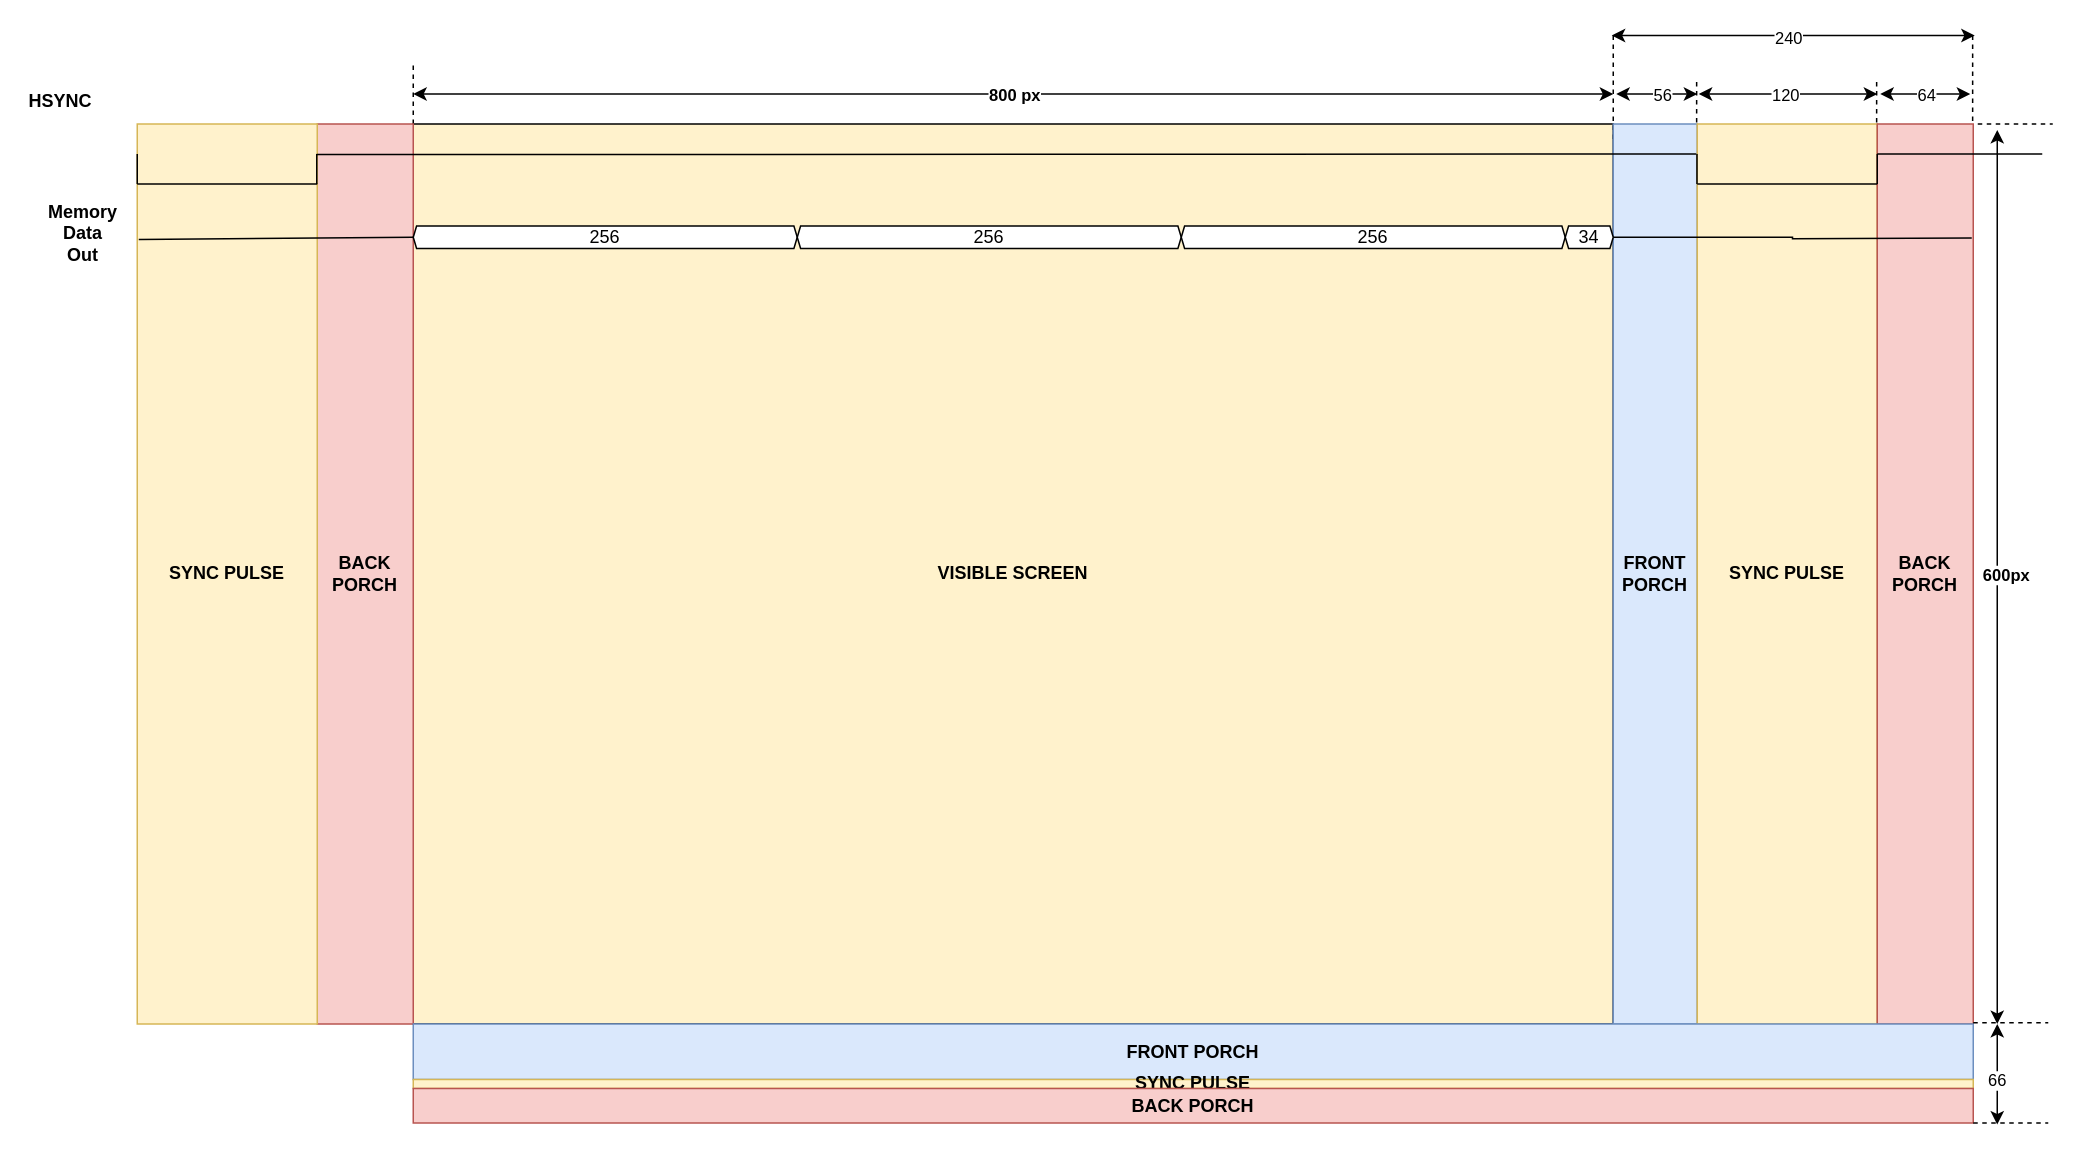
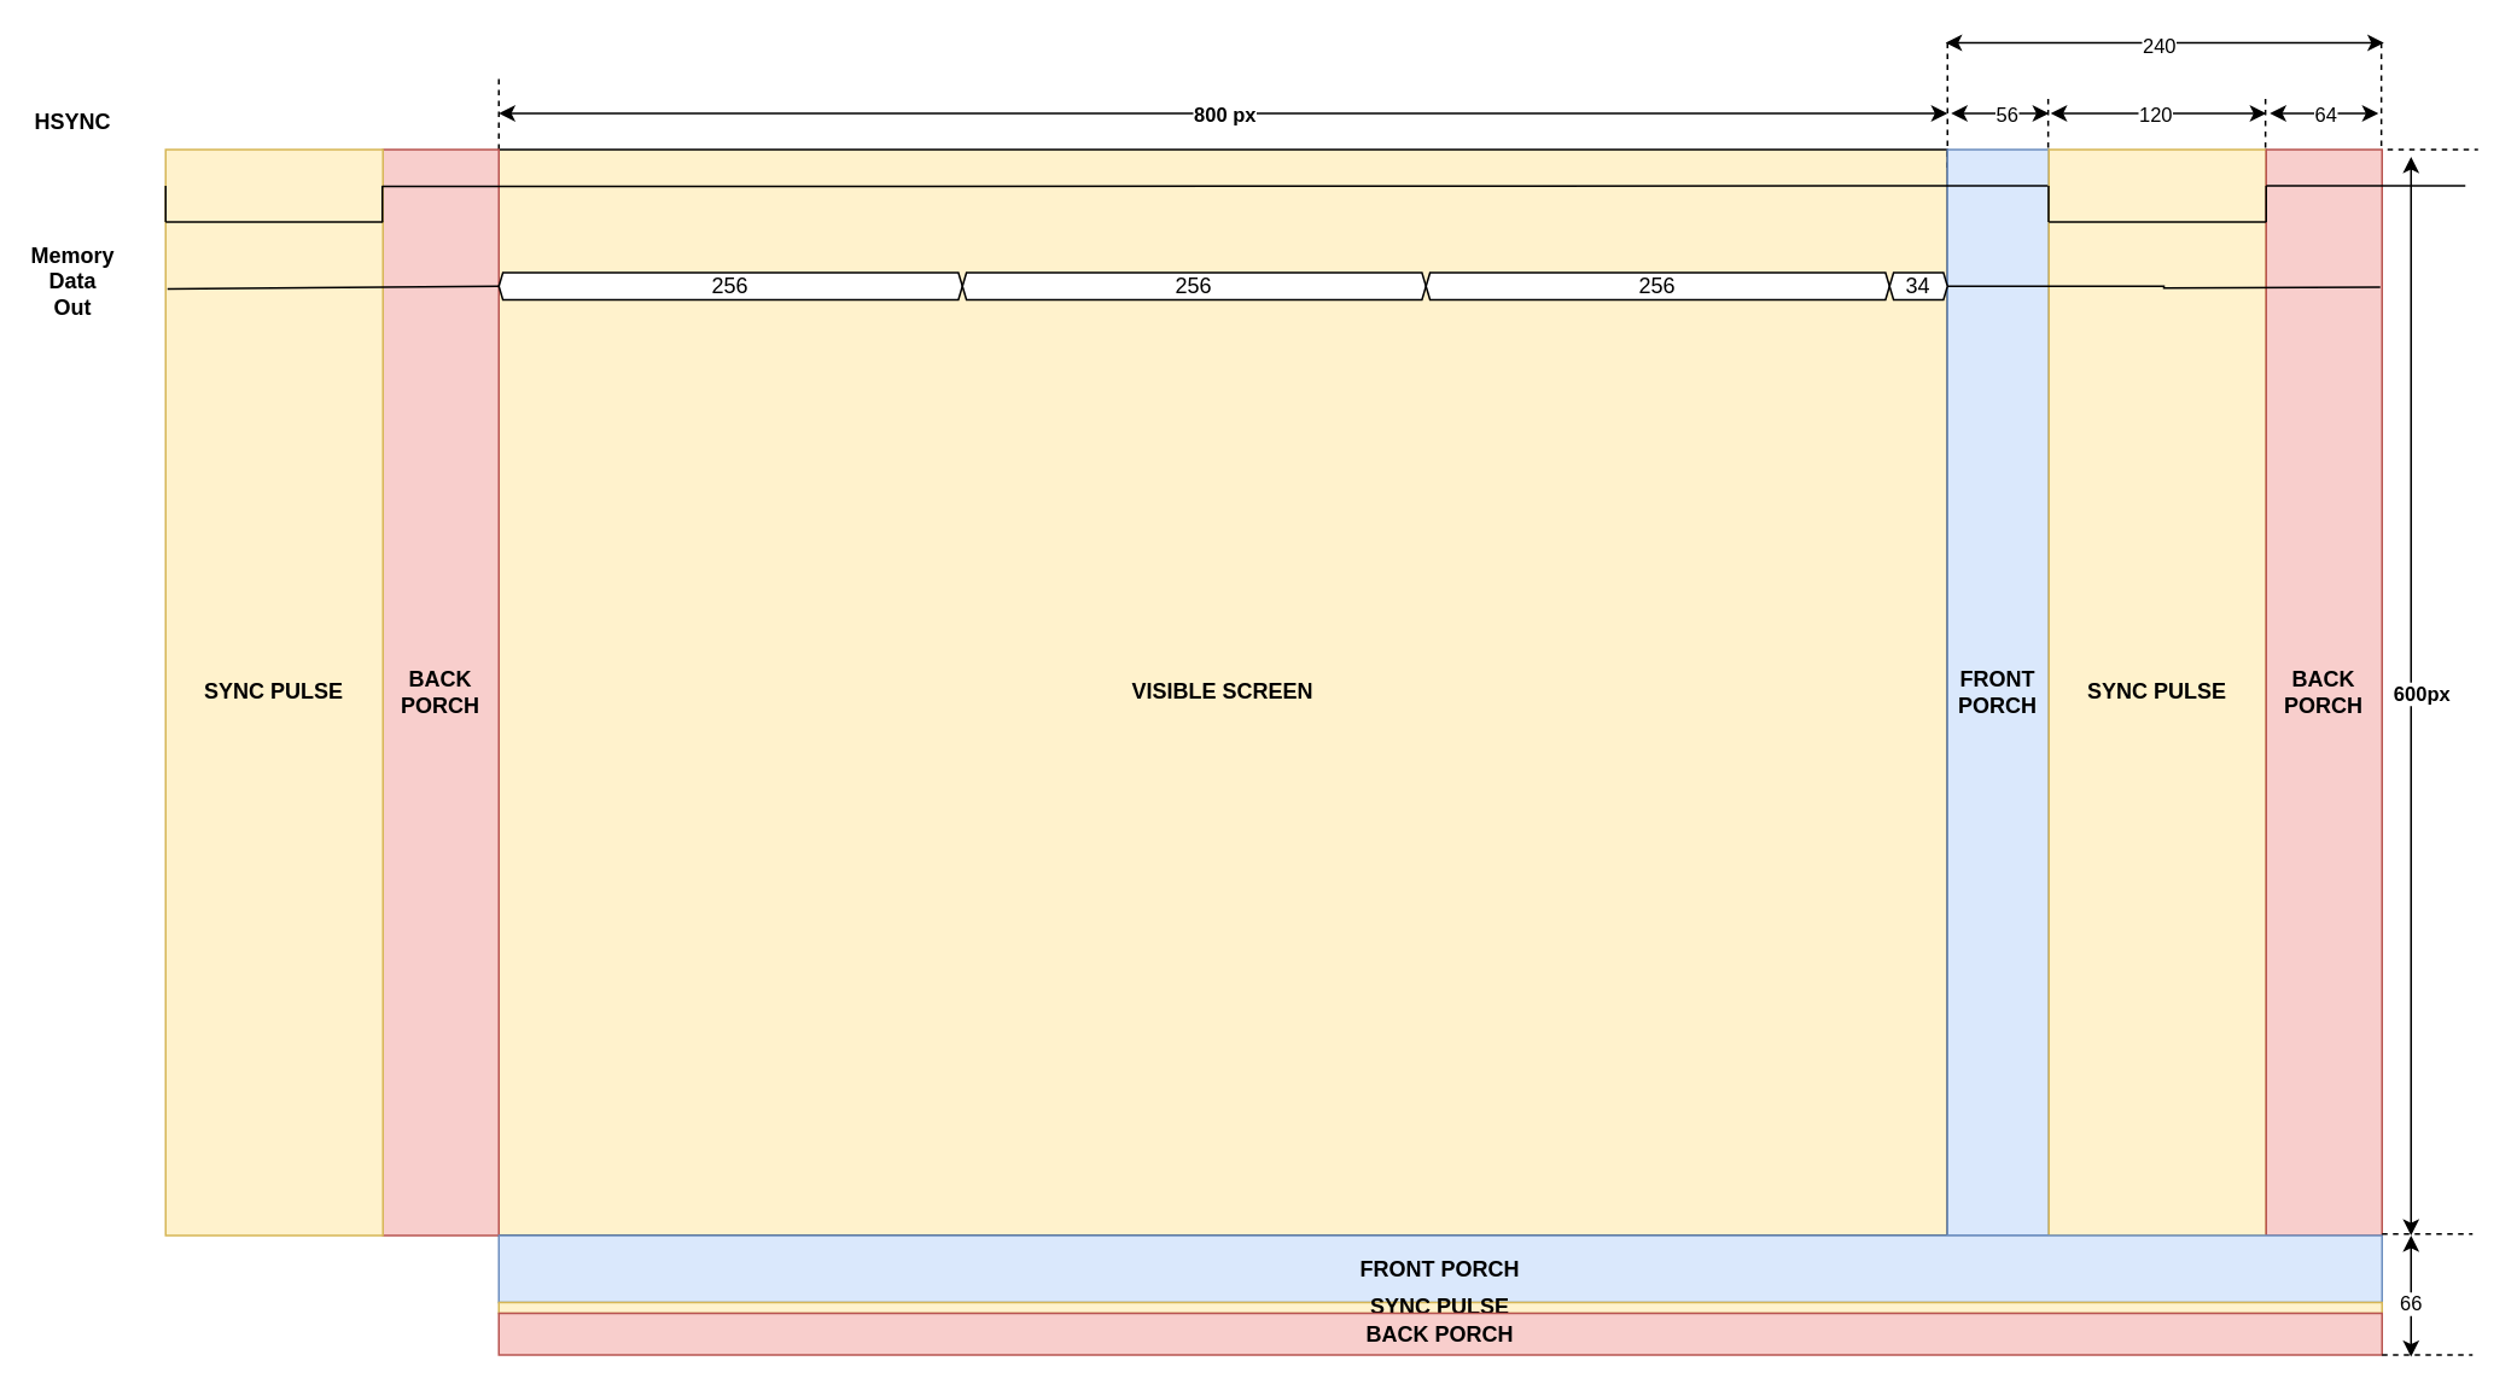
  <mxCell id="0" />
  <mxCell id="1" parent="0" />
  <mxCell id="2" value="" style="endArrow=none;dashed=1;html=1;fontStyle=1" parent="1" edge="1"><mxGeometry width="50" height="50" relative="1" as="geometry"><mxPoint x="1314.6" y="92" as="sourcePoint" /><mxPoint x="1314.6" y="21" as="targetPoint" /><Array as="points" /></mxGeometry></mxCell>
  <mxCell id="3" value="" style="endArrow=none;dashed=1;html=1;fontStyle=1" parent="1" edge="1"><mxGeometry width="50" height="50" relative="1" as="geometry"><mxPoint x="1250.6" y="93" as="sourcePoint" /><mxPoint x="1250.6" y="53" as="targetPoint" /></mxGeometry></mxCell>
  <mxCell id="4" value="" style="endArrow=none;dashed=1;html=1;fontStyle=1" parent="1" edge="1"><mxGeometry width="50" height="50" relative="1" as="geometry"><mxPoint x="1130.6" y="93" as="sourcePoint" /><mxPoint x="1130.6" y="53" as="targetPoint" /></mxGeometry></mxCell>
  <mxCell id="5" value="VISIBLE SCREEN" style="rounded=0;whiteSpace=wrap;html=1;fontStyle=1;fillColor=#fff2cc;" parent="1" vertex="1"><mxGeometry x="275" y="82" width="800" height="600" as="geometry" /></mxCell>
  <mxCell id="6" value="" style="endArrow=none;dashed=1;html=1;fontStyle=1" parent="1" edge="1"><mxGeometry width="50" height="50" relative="1" as="geometry"><mxPoint x="275" y="82" as="sourcePoint" /><mxPoint x="275" y="42" as="targetPoint" /><Array as="points" /></mxGeometry></mxCell>
  <mxCell id="7" value="" style="endArrow=none;dashed=1;html=1;fontStyle=1" parent="1" edge="1"><mxGeometry width="50" height="50" relative="1" as="geometry"><mxPoint x="1075" y="92" as="sourcePoint" /><mxPoint x="1075" y="20" as="targetPoint" /><Array as="points" /></mxGeometry></mxCell>
  <mxCell id="8" value="" style="endArrow=classic;startArrow=classic;html=1;fontStyle=1" parent="1" edge="1"><mxGeometry width="50" height="50" relative="1" as="geometry"><mxPoint x="275" y="62" as="sourcePoint" /><mxPoint x="1075" y="62" as="targetPoint" /><Array as="points"><mxPoint x="665" y="62" /></Array></mxGeometry></mxCell>
  <mxCell id="9" value="800 px" style="edgeLabel;html=1;align=center;verticalAlign=middle;resizable=0;points=[];fontStyle=1" parent="8" vertex="1" connectable="0"><mxGeometry x="-0.117" relative="1" as="geometry"><mxPoint x="47" as="offset" /></mxGeometry></mxCell>
  <mxCell id="10" value="&lt;span&gt;FRONT PORCH&lt;br&gt;&lt;/span&gt;" style="rounded=0;whiteSpace=wrap;html=1;fillColor=#dae8fc;strokeColor=#6c8ebf;fontStyle=1" parent="1" vertex="1"><mxGeometry x="1075" y="82" width="56" height="600" as="geometry" /></mxCell>
  <mxCell id="11" value="&lt;span&gt;SYNC PULSE&lt;br&gt;&lt;/span&gt;" style="rounded=0;whiteSpace=wrap;html=1;fillColor=#fff2cc;strokeColor=#d6b656;fontStyle=1" parent="1" vertex="1"><mxGeometry x="1131" y="82" width="120" height="600" as="geometry" /></mxCell>
  <mxCell id="12" value="&lt;span&gt;BACK PORCH&lt;/span&gt;" style="rounded=0;whiteSpace=wrap;html=1;fillColor=#f8cecc;strokeColor=#b85450;fontStyle=1" parent="1" vertex="1"><mxGeometry x="211" y="82" width="64" height="600" as="geometry" /></mxCell>
  <mxCell id="13" value="&lt;span&gt;SYNC PULSE&lt;br&gt;&lt;/span&gt;" style="rounded=0;whiteSpace=wrap;html=1;fillColor=#fff2cc;strokeColor=#d6b656;fontStyle=1" parent="1" vertex="1"><mxGeometry x="91" y="82" width="120" height="600" as="geometry" /></mxCell>
  <mxCell id="14" value="&lt;span&gt;BACK PORCH&lt;/span&gt;" style="rounded=0;whiteSpace=wrap;html=1;fillColor=#f8cecc;strokeColor=#b85450;fontStyle=1" parent="1" vertex="1"><mxGeometry x="1251" y="82" width="64" height="600" as="geometry" /></mxCell>
  <mxCell id="15" value="HSYNC" style="text;html=1;strokeColor=none;fillColor=none;align=center;verticalAlign=middle;whiteSpace=wrap;rounded=0;fontStyle=1" parent="1" vertex="1"><mxGeometry x="20" y="57" width="40" height="20" as="geometry" /></mxCell>
  <mxCell id="16" value="" style="endArrow=none;html=1;fontStyle=1" parent="1" edge="1"><mxGeometry x="-64" y="140" width="50" height="50" as="geometry"><mxPoint x="91" y="122" as="sourcePoint" /><mxPoint x="211" y="122" as="targetPoint" /></mxGeometry></mxCell>
  <mxCell id="17" value="" style="endArrow=none;html=1;fontStyle=1" parent="1" edge="1"><mxGeometry x="-64.33" y="140" width="50" height="50" as="geometry"><mxPoint x="210.67" y="102" as="sourcePoint" /><mxPoint x="210.67" y="122" as="targetPoint" /></mxGeometry></mxCell>
  <mxCell id="18" value="" style="endArrow=none;html=1;fontStyle=1" parent="1" edge="1"><mxGeometry x="-64" y="140" width="50" height="50" as="geometry"><mxPoint x="91" y="102" as="sourcePoint" /><mxPoint x="91" y="122" as="targetPoint" /></mxGeometry></mxCell>
  <mxCell id="19" value="" style="endArrow=none;html=1;fontStyle=1;exitX=-0.007;exitY=0.034;exitDx=0;exitDy=0;exitPerimeter=0;" parent="1" source="12" edge="1"><mxGeometry x="-70" y="140" width="50" height="50" as="geometry"><mxPoint x="215" y="102" as="sourcePoint" /><mxPoint x="1125" y="102" as="targetPoint" /><Array as="points"><mxPoint x="1125" y="102" /><mxPoint x="1131" y="102" /></Array></mxGeometry></mxCell>
  <mxCell id="20" value="" style="endArrow=none;html=1;fontStyle=1" parent="1" edge="1"><mxGeometry x="-64" y="140" width="50" height="50" as="geometry"><mxPoint x="1131" y="122" as="sourcePoint" /><mxPoint x="1251" y="122" as="targetPoint" /></mxGeometry></mxCell>
  <mxCell id="21" value="" style="endArrow=none;html=1;fontStyle=1" parent="1" edge="1"><mxGeometry x="-64" y="140" width="50" height="50" as="geometry"><mxPoint x="1251" y="102" as="sourcePoint" /><mxPoint x="1251" y="122" as="targetPoint" /></mxGeometry></mxCell>
  <mxCell id="22" value="" style="endArrow=none;html=1;fontStyle=1" parent="1" edge="1"><mxGeometry x="-64.19" y="140" width="50" height="50" as="geometry"><mxPoint x="1130.81" y="102" as="sourcePoint" /><mxPoint x="1130.81" y="122" as="targetPoint" /></mxGeometry></mxCell>
  <mxCell id="23" value="" style="endArrow=none;html=1;fontStyle=1" parent="1" edge="1"><mxGeometry x="-64" y="140" width="50" height="50" as="geometry"><mxPoint x="1251" y="102" as="sourcePoint" /><mxPoint x="1361" y="102" as="targetPoint" /></mxGeometry></mxCell>
  <mxCell id="24" value="" style="endArrow=classic;startArrow=classic;html=1;" parent="1" edge="1"><mxGeometry width="50" height="50" relative="1" as="geometry"><mxPoint x="1077" y="62" as="sourcePoint" /><mxPoint x="1131" y="62" as="targetPoint" /><Array as="points" /></mxGeometry></mxCell>
  <mxCell id="25" value="56" style="edgeLabel;html=1;align=center;verticalAlign=middle;resizable=0;points=[];" parent="24" vertex="1" connectable="0"><mxGeometry x="0.283" y="2" relative="1" as="geometry"><mxPoint x="-5" y="2" as="offset" /></mxGeometry></mxCell>
  <mxCell id="26" value="" style="endArrow=classic;startArrow=classic;html=1;" parent="1" edge="1"><mxGeometry width="50" height="50" relative="1" as="geometry"><mxPoint x="1132" y="62" as="sourcePoint" /><mxPoint x="1251" y="62" as="targetPoint" /></mxGeometry></mxCell>
  <mxCell id="27" value="120" style="edgeLabel;html=1;align=center;verticalAlign=middle;resizable=0;points=[];" parent="26" vertex="1" connectable="0"><mxGeometry x="-0.277" relative="1" as="geometry"><mxPoint x="14" as="offset" /></mxGeometry></mxCell>
  <mxCell id="28" value="" style="endArrow=classic;startArrow=classic;html=1;" parent="1" edge="1"><mxGeometry width="50" height="50" relative="1" as="geometry"><mxPoint x="1253" y="62" as="sourcePoint" /><mxPoint x="1313" y="62" as="targetPoint" /></mxGeometry></mxCell>
  <mxCell id="29" value="64" style="edgeLabel;html=1;align=center;verticalAlign=middle;resizable=0;points=[];" parent="28" vertex="1" connectable="0"><mxGeometry x="-0.187" relative="1" as="geometry"><mxPoint x="6" as="offset" /></mxGeometry></mxCell>
- <mxCell id="30" value="Memory Data Out" style="text;html=1;strokeColor=none;fillColor=none;align=center;verticalAlign=middle;whiteSpace=wrap;rounded=0;fontStyle=1" parent="1" vertex="1"><mxGeometry x="35" y="145" width="40" height="20" as="geometry" /></mxCell>
+ <mxCell id="30" value="Memory Data Out" style="text;html=1;strokeColor=none;fillColor=none;align=center;verticalAlign=middle;whiteSpace=wrap;rounded=0;fontStyle=1" parent="1" vertex="1"><mxGeometry x="20" y="145" width="40" height="20" as="geometry" /></mxCell>
  <mxCell id="31" value="256" style="shape=hexagon;perimeter=hexagonPerimeter2;whiteSpace=wrap;html=1;fixedSize=1;strokeColor=#000000;size=2.226;" parent="1" vertex="1"><mxGeometry x="275" y="150" width="256" height="15" as="geometry" /></mxCell>
  <mxCell id="32" value="256" style="shape=hexagon;perimeter=hexagonPerimeter2;whiteSpace=wrap;html=1;fixedSize=1;strokeColor=#000000;size=2.226;" parent="1" vertex="1"><mxGeometry x="531" y="150" width="256" height="15" as="geometry" /></mxCell>
  <mxCell id="33" value="256" style="shape=hexagon;perimeter=hexagonPerimeter2;whiteSpace=wrap;html=1;fixedSize=1;strokeColor=#000000;size=2.226;" parent="1" vertex="1"><mxGeometry x="787" y="150" width="256" height="15" as="geometry" /></mxCell>
  <mxCell id="34" style="edgeStyle=orthogonalEdgeStyle;rounded=0;orthogonalLoop=1;jettySize=auto;html=1;verticalAlign=middle;endArrow=none;endFill=0;" parent="1" source="35" edge="1"><mxGeometry relative="1" as="geometry"><mxPoint x="1314" y="158" as="targetPoint" /></mxGeometry></mxCell>
  <mxCell id="35" value="34" style="shape=hexagon;perimeter=hexagonPerimeter2;whiteSpace=wrap;html=1;fixedSize=1;strokeColor=#000000;size=2.226;" parent="1" vertex="1"><mxGeometry x="1043" y="150" width="32" height="15" as="geometry" /></mxCell>
  <mxCell id="36" value="&lt;b&gt;FRONT PORCH&lt;br&gt;&lt;/b&gt;" style="rounded=0;whiteSpace=wrap;html=1;labelBackgroundColor=none;strokeColor=#6c8ebf;fillColor=#dae8fc;" parent="1" vertex="1"><mxGeometry x="275" y="682" width="1040" height="37" as="geometry" /></mxCell>
  <mxCell id="37" value="&lt;b&gt;SYNC PULSE&lt;br&gt;&lt;/b&gt;" style="rounded=0;whiteSpace=wrap;html=1;labelBackgroundColor=none;strokeColor=#d6b656;fillColor=#fff2cc;" parent="1" vertex="1"><mxGeometry x="275" y="719" width="1040" height="6" as="geometry" /></mxCell>
  <mxCell id="38" value="&lt;b&gt;BACK PORCH&lt;br&gt;&lt;/b&gt;" style="rounded=0;whiteSpace=wrap;html=1;labelBackgroundColor=none;strokeColor=#b85450;fillColor=#f8cecc;" parent="1" vertex="1"><mxGeometry x="275" y="725" width="1040" height="23" as="geometry" /></mxCell>
  <mxCell id="39" value="" style="endArrow=none;html=1;verticalAlign=middle;entryX=0;entryY=0.5;entryDx=0;entryDy=0;" parent="1" target="31" edge="1"><mxGeometry width="50" height="50" relative="1" as="geometry"><mxPoint x="92" y="159" as="sourcePoint" /><mxPoint x="199" y="165" as="targetPoint" /></mxGeometry></mxCell>
  <mxCell id="40" value="" style="endArrow=classic;startArrow=classic;html=1;verticalAlign=middle;" parent="1" edge="1"><mxGeometry width="50" height="50" relative="1" as="geometry"><mxPoint x="1074" y="23" as="sourcePoint" /><mxPoint x="1316" y="23" as="targetPoint" /></mxGeometry></mxCell>
  <mxCell id="41" value="240" style="edgeLabel;html=1;align=center;verticalAlign=middle;resizable=0;points=[];" parent="40" vertex="1" connectable="0"><mxGeometry x="-0.364" y="-1" relative="1" as="geometry"><mxPoint x="40" as="offset" /></mxGeometry></mxCell>
  <mxCell id="42" value="" style="endArrow=none;dashed=1;html=1;" edge="1" parent="1"><mxGeometry width="50" height="50" relative="1" as="geometry"><mxPoint x="1318" y="82" as="sourcePoint" /><mxPoint x="1368" y="82" as="targetPoint" /></mxGeometry></mxCell>
  <mxCell id="43" value="" style="endArrow=none;dashed=1;html=1;" edge="1" parent="1"><mxGeometry width="50" height="50" relative="1" as="geometry"><mxPoint x="1315" y="748" as="sourcePoint" /><mxPoint x="1365" y="748" as="targetPoint" /></mxGeometry></mxCell>
  <mxCell id="44" value="" style="endArrow=none;dashed=1;html=1;" edge="1" parent="1"><mxGeometry width="50" height="50" relative="1" as="geometry"><mxPoint x="1315" y="681.17" as="sourcePoint" /><mxPoint x="1365" y="681.17" as="targetPoint" /></mxGeometry></mxCell>
  <mxCell id="45" value="" style="endArrow=classic;startArrow=classic;html=1;" edge="1" parent="1"><mxGeometry width="50" height="50" relative="1" as="geometry"><mxPoint x="1331" y="682" as="sourcePoint" /><mxPoint x="1331" y="86" as="targetPoint" /></mxGeometry></mxCell>
  <mxCell id="46" value="&lt;b&gt;600px&lt;/b&gt;" style="edgeLabel;html=1;align=center;verticalAlign=middle;resizable=0;points=[];" vertex="1" connectable="0" parent="45"><mxGeometry x="-0.346" y="-3" relative="1" as="geometry"><mxPoint x="2" y="-105" as="offset" /></mxGeometry></mxCell>
  <mxCell id="47" value="" style="endArrow=classic;startArrow=classic;html=1;" edge="1" parent="1"><mxGeometry width="50" height="50" relative="1" as="geometry"><mxPoint x="1331" y="749" as="sourcePoint" /><mxPoint x="1331" y="682" as="targetPoint" /></mxGeometry></mxCell>
  <mxCell id="48" value="66" style="edgeLabel;html=1;align=center;verticalAlign=middle;resizable=0;points=[];" vertex="1" connectable="0" parent="47"><mxGeometry x="-0.215" y="-2" relative="1" as="geometry"><mxPoint x="-3" y="-4" as="offset" /></mxGeometry></mxCell>
